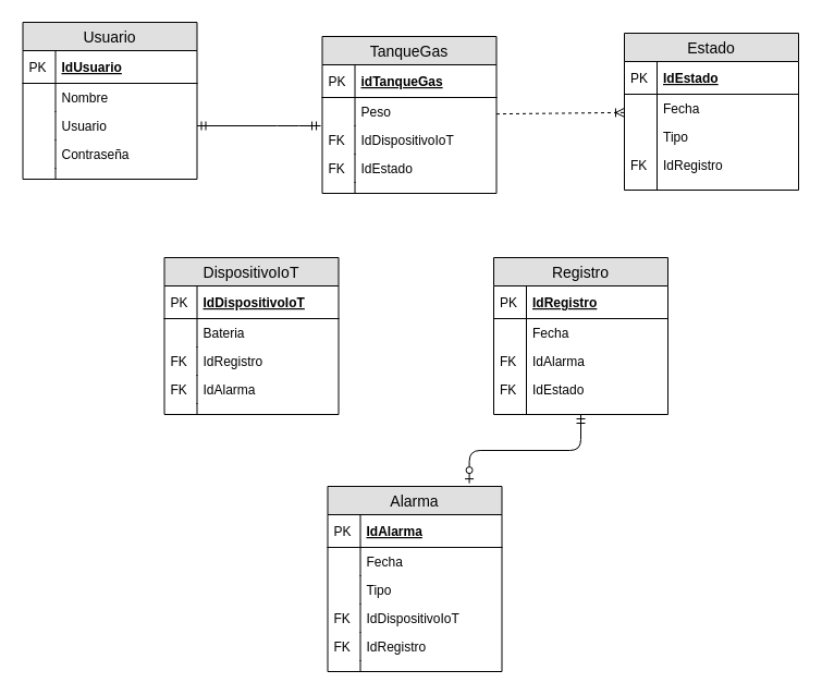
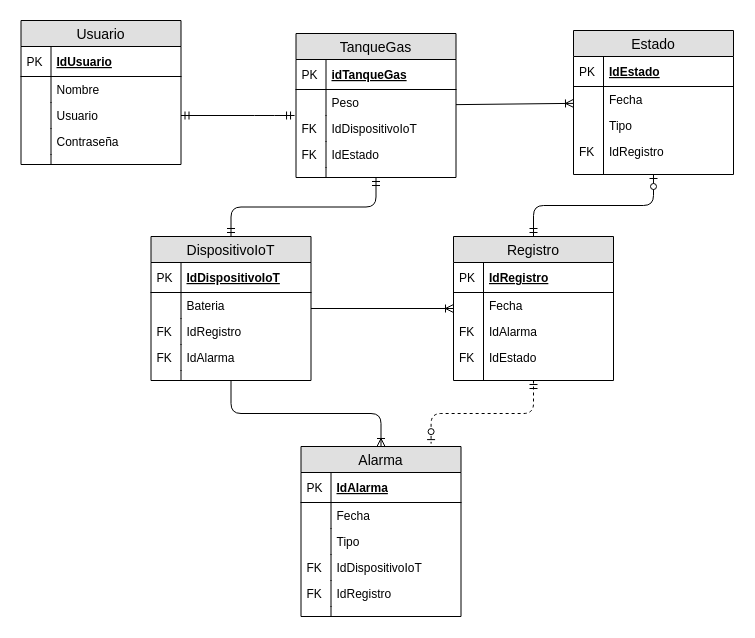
  <mxCell id="0" />
  <mxCell id="1" parent="0" />
  <mxCell id="2" value="TanqueGas" style="swimlane;fontStyle=0;childLayout=stackLayout;horizontal=1;startSize=26;fillColor=#e0e0e0;horizontalStack=0;resizeParent=1;resizeParentMax=0;resizeLast=0;collapsible=1;marginBottom=0;swimlaneFillColor=#ffffff;align=center;fontSize=14;" parent="1" vertex="1"><mxGeometry x="295.5" y="33" width="160" height="144" as="geometry" /></mxCell>
  <mxCell id="3" value="idTanqueGas" style="shape=partialRectangle;top=0;left=0;right=0;bottom=1;align=left;verticalAlign=middle;fillColor=none;spacingLeft=34;spacingRight=4;overflow=hidden;rotatable=0;points=[[0,0.5],[1,0.5]];portConstraint=eastwest;dropTarget=0;fontStyle=5;fontSize=12;" parent="2" vertex="1"><mxGeometry y="26" width="160" height="30" as="geometry" /></mxCell>
  <mxCell id="4" value="PK" style="shape=partialRectangle;top=0;left=0;bottom=0;fillColor=none;align=left;verticalAlign=middle;spacingLeft=4;spacingRight=4;overflow=hidden;rotatable=0;points=[];portConstraint=eastwest;part=1;fontSize=12;" parent="3" vertex="1" connectable="0"><mxGeometry width="30" height="30" as="geometry" /></mxCell>
  <mxCell id="5" value="Peso" style="shape=partialRectangle;top=0;left=0;right=0;bottom=0;align=left;verticalAlign=top;fillColor=none;spacingLeft=34;spacingRight=4;overflow=hidden;rotatable=0;points=[[0,0.5],[1,0.5]];portConstraint=eastwest;dropTarget=0;fontSize=12;" parent="2" vertex="1"><mxGeometry y="56" width="160" height="26" as="geometry" /></mxCell>
  <mxCell id="6" value="" style="shape=partialRectangle;top=0;left=0;bottom=0;fillColor=none;align=left;verticalAlign=top;spacingLeft=4;spacingRight=4;overflow=hidden;rotatable=0;points=[];portConstraint=eastwest;part=1;fontSize=12;" parent="5" vertex="1" connectable="0"><mxGeometry width="30" height="26" as="geometry" /></mxCell>
  <mxCell id="7" value="IdDispositivoIoT" style="shape=partialRectangle;top=0;left=0;right=0;bottom=0;align=left;verticalAlign=top;fillColor=none;spacingLeft=34;spacingRight=4;overflow=hidden;rotatable=0;points=[[0,0.5],[1,0.5]];portConstraint=eastwest;dropTarget=0;fontSize=12;" parent="2" vertex="1"><mxGeometry y="82" width="160" height="26" as="geometry" /></mxCell>
  <mxCell id="8" value="FK" style="shape=partialRectangle;top=0;left=0;bottom=0;fillColor=none;align=left;verticalAlign=top;spacingLeft=4;spacingRight=4;overflow=hidden;rotatable=0;points=[];portConstraint=eastwest;part=1;fontSize=12;" parent="7" vertex="1" connectable="0"><mxGeometry width="30" height="26" as="geometry" /></mxCell>
  <mxCell id="9" value="IdEstado" style="shape=partialRectangle;top=0;left=0;right=0;bottom=0;align=left;verticalAlign=top;fillColor=none;spacingLeft=34;spacingRight=4;overflow=hidden;rotatable=0;points=[[0,0.5],[1,0.5]];portConstraint=eastwest;dropTarget=0;fontSize=12;" parent="2" vertex="1"><mxGeometry y="108" width="160" height="26" as="geometry" /></mxCell>
  <mxCell id="10" value="FK" style="shape=partialRectangle;top=0;left=0;bottom=0;fillColor=none;align=left;verticalAlign=top;spacingLeft=4;spacingRight=4;overflow=hidden;rotatable=0;points=[];portConstraint=eastwest;part=1;fontSize=12;" parent="9" vertex="1" connectable="0"><mxGeometry width="30" height="26" as="geometry" /></mxCell>
  <mxCell id="11" value="" style="shape=partialRectangle;top=0;left=0;right=0;bottom=0;align=left;verticalAlign=top;fillColor=none;spacingLeft=34;spacingRight=4;overflow=hidden;rotatable=0;points=[[0,0.5],[1,0.5]];portConstraint=eastwest;dropTarget=0;fontSize=12;" parent="2" vertex="1"><mxGeometry y="134" width="160" height="10" as="geometry" /></mxCell>
  <mxCell id="12" value="" style="shape=partialRectangle;top=0;left=0;bottom=0;fillColor=none;align=left;verticalAlign=top;spacingLeft=4;spacingRight=4;overflow=hidden;rotatable=0;points=[];portConstraint=eastwest;part=1;fontSize=12;" parent="11" vertex="1" connectable="0"><mxGeometry width="30" height="10" as="geometry" /></mxCell>
  <mxCell id="13" value="DispositivoIoT" style="swimlane;fontStyle=0;childLayout=stackLayout;horizontal=1;startSize=26;fillColor=#e0e0e0;horizontalStack=0;resizeParent=1;resizeParentMax=0;resizeLast=0;collapsible=1;marginBottom=0;swimlaneFillColor=#ffffff;align=center;fontSize=14;" parent="1" vertex="1"><mxGeometry x="150.5" y="236" width="160" height="144" as="geometry" /></mxCell>
  <mxCell id="14" value="IdDispositivoIoT" style="shape=partialRectangle;top=0;left=0;right=0;bottom=1;align=left;verticalAlign=middle;fillColor=none;spacingLeft=34;spacingRight=4;overflow=hidden;rotatable=0;points=[[0,0.5],[1,0.5]];portConstraint=eastwest;dropTarget=0;fontStyle=5;fontSize=12;" parent="13" vertex="1"><mxGeometry y="26" width="160" height="30" as="geometry" /></mxCell>
  <mxCell id="15" value="PK" style="shape=partialRectangle;top=0;left=0;bottom=0;fillColor=none;align=left;verticalAlign=middle;spacingLeft=4;spacingRight=4;overflow=hidden;rotatable=0;points=[];portConstraint=eastwest;part=1;fontSize=12;" parent="14" vertex="1" connectable="0"><mxGeometry width="30" height="30" as="geometry" /></mxCell>
  <mxCell id="16" value="Bateria" style="shape=partialRectangle;top=0;left=0;right=0;bottom=0;align=left;verticalAlign=top;fillColor=none;spacingLeft=34;spacingRight=4;overflow=hidden;rotatable=0;points=[[0,0.5],[1,0.5]];portConstraint=eastwest;dropTarget=0;fontSize=12;" parent="13" vertex="1"><mxGeometry y="56" width="160" height="26" as="geometry" /></mxCell>
  <mxCell id="17" value="" style="shape=partialRectangle;top=0;left=0;bottom=0;fillColor=none;align=left;verticalAlign=top;spacingLeft=4;spacingRight=4;overflow=hidden;rotatable=0;points=[];portConstraint=eastwest;part=1;fontSize=12;" parent="16" vertex="1" connectable="0"><mxGeometry width="30" height="26" as="geometry" /></mxCell>
  <mxCell id="18" value="IdRegistro" style="shape=partialRectangle;top=0;left=0;right=0;bottom=0;align=left;verticalAlign=top;fillColor=none;spacingLeft=34;spacingRight=4;overflow=hidden;rotatable=0;points=[[0,0.5],[1,0.5]];portConstraint=eastwest;dropTarget=0;fontSize=12;" parent="13" vertex="1"><mxGeometry y="82" width="160" height="26" as="geometry" /></mxCell>
  <mxCell id="19" value="FK" style="shape=partialRectangle;top=0;left=0;bottom=0;fillColor=none;align=left;verticalAlign=top;spacingLeft=4;spacingRight=4;overflow=hidden;rotatable=0;points=[];portConstraint=eastwest;part=1;fontSize=12;" parent="18" vertex="1" connectable="0"><mxGeometry width="30" height="26" as="geometry" /></mxCell>
  <mxCell id="20" value="IdAlarma" style="shape=partialRectangle;top=0;left=0;right=0;bottom=0;align=left;verticalAlign=top;fillColor=none;spacingLeft=34;spacingRight=4;overflow=hidden;rotatable=0;points=[[0,0.5],[1,0.5]];portConstraint=eastwest;dropTarget=0;fontSize=12;" parent="13" vertex="1"><mxGeometry y="108" width="160" height="26" as="geometry" /></mxCell>
  <mxCell id="21" value="FK" style="shape=partialRectangle;top=0;left=0;bottom=0;fillColor=none;align=left;verticalAlign=top;spacingLeft=4;spacingRight=4;overflow=hidden;rotatable=0;points=[];portConstraint=eastwest;part=1;fontSize=12;" parent="20" vertex="1" connectable="0"><mxGeometry width="30" height="26" as="geometry" /></mxCell>
  <mxCell id="22" value="" style="shape=partialRectangle;top=0;left=0;right=0;bottom=0;align=left;verticalAlign=top;fillColor=none;spacingLeft=34;spacingRight=4;overflow=hidden;rotatable=0;points=[[0,0.5],[1,0.5]];portConstraint=eastwest;dropTarget=0;fontSize=12;" parent="13" vertex="1"><mxGeometry y="134" width="160" height="10" as="geometry" /></mxCell>
  <mxCell id="23" value="" style="shape=partialRectangle;top=0;left=0;bottom=0;fillColor=none;align=left;verticalAlign=top;spacingLeft=4;spacingRight=4;overflow=hidden;rotatable=0;points=[];portConstraint=eastwest;part=1;fontSize=12;" parent="22" vertex="1" connectable="0"><mxGeometry width="30" height="10" as="geometry" /></mxCell>
  <mxCell id="24" value="Alarma" style="swimlane;fontStyle=0;childLayout=stackLayout;horizontal=1;startSize=26;fillColor=#e0e0e0;horizontalStack=0;resizeParent=1;resizeParentMax=0;resizeLast=0;collapsible=1;marginBottom=0;swimlaneFillColor=#ffffff;align=center;fontSize=14;" parent="1" vertex="1"><mxGeometry x="300.5" y="446" width="160" height="170" as="geometry" /></mxCell>
  <mxCell id="25" value="IdAlarma" style="shape=partialRectangle;top=0;left=0;right=0;bottom=1;align=left;verticalAlign=middle;fillColor=none;spacingLeft=34;spacingRight=4;overflow=hidden;rotatable=0;points=[[0,0.5],[1,0.5]];portConstraint=eastwest;dropTarget=0;fontStyle=5;fontSize=12;" parent="24" vertex="1"><mxGeometry y="26" width="160" height="30" as="geometry" /></mxCell>
  <mxCell id="26" value="PK" style="shape=partialRectangle;top=0;left=0;bottom=0;fillColor=none;align=left;verticalAlign=middle;spacingLeft=4;spacingRight=4;overflow=hidden;rotatable=0;points=[];portConstraint=eastwest;part=1;fontSize=12;" parent="25" vertex="1" connectable="0"><mxGeometry width="30" height="30" as="geometry" /></mxCell>
  <mxCell id="27" value="Fecha" style="shape=partialRectangle;top=0;left=0;right=0;bottom=0;align=left;verticalAlign=top;fillColor=none;spacingLeft=34;spacingRight=4;overflow=hidden;rotatable=0;points=[[0,0.5],[1,0.5]];portConstraint=eastwest;dropTarget=0;fontSize=12;" parent="24" vertex="1"><mxGeometry y="56" width="160" height="26" as="geometry" /></mxCell>
  <mxCell id="28" value="" style="shape=partialRectangle;top=0;left=0;bottom=0;fillColor=none;align=left;verticalAlign=top;spacingLeft=4;spacingRight=4;overflow=hidden;rotatable=0;points=[];portConstraint=eastwest;part=1;fontSize=12;" parent="27" vertex="1" connectable="0"><mxGeometry width="30" height="26" as="geometry" /></mxCell>
  <mxCell id="29" value="Tipo" style="shape=partialRectangle;top=0;left=0;right=0;bottom=0;align=left;verticalAlign=top;fillColor=none;spacingLeft=34;spacingRight=4;overflow=hidden;rotatable=0;points=[[0,0.5],[1,0.5]];portConstraint=eastwest;dropTarget=0;fontSize=12;" parent="24" vertex="1"><mxGeometry y="82" width="160" height="26" as="geometry" /></mxCell>
  <mxCell id="30" value="" style="shape=partialRectangle;top=0;left=0;bottom=0;fillColor=none;align=left;verticalAlign=top;spacingLeft=4;spacingRight=4;overflow=hidden;rotatable=0;points=[];portConstraint=eastwest;part=1;fontSize=12;" parent="29" vertex="1" connectable="0"><mxGeometry width="30" height="26" as="geometry" /></mxCell>
  <mxCell id="31" value="IdDispositivoIoT" style="shape=partialRectangle;top=0;left=0;right=0;bottom=0;align=left;verticalAlign=top;fillColor=none;spacingLeft=34;spacingRight=4;overflow=hidden;rotatable=0;points=[[0,0.5],[1,0.5]];portConstraint=eastwest;dropTarget=0;fontSize=12;" parent="24" vertex="1"><mxGeometry y="108" width="160" height="26" as="geometry" /></mxCell>
  <mxCell id="32" value="FK" style="shape=partialRectangle;top=0;left=0;bottom=0;fillColor=none;align=left;verticalAlign=top;spacingLeft=4;spacingRight=4;overflow=hidden;rotatable=0;points=[];portConstraint=eastwest;part=1;fontSize=12;" parent="31" vertex="1" connectable="0"><mxGeometry width="30" height="26" as="geometry" /></mxCell>
  <mxCell id="33" value="IdRegistro" style="shape=partialRectangle;top=0;left=0;right=0;bottom=0;align=left;verticalAlign=top;fillColor=none;spacingLeft=34;spacingRight=4;overflow=hidden;rotatable=0;points=[[0,0.5],[1,0.5]];portConstraint=eastwest;dropTarget=0;fontSize=12;" parent="24" vertex="1"><mxGeometry y="134" width="160" height="26" as="geometry" /></mxCell>
  <mxCell id="34" value="FK" style="shape=partialRectangle;top=0;left=0;bottom=0;fillColor=none;align=left;verticalAlign=top;spacingLeft=4;spacingRight=4;overflow=hidden;rotatable=0;points=[];portConstraint=eastwest;part=1;fontSize=12;" parent="33" vertex="1" connectable="0"><mxGeometry width="30" height="26" as="geometry" /></mxCell>
  <mxCell id="35" value="" style="shape=partialRectangle;top=0;left=0;right=0;bottom=0;align=left;verticalAlign=top;fillColor=none;spacingLeft=34;spacingRight=4;overflow=hidden;rotatable=0;points=[[0,0.5],[1,0.5]];portConstraint=eastwest;dropTarget=0;fontSize=12;" parent="24" vertex="1"><mxGeometry y="160" width="160" height="10" as="geometry" /></mxCell>
  <mxCell id="36" value="" style="shape=partialRectangle;top=0;left=0;bottom=0;fillColor=none;align=left;verticalAlign=top;spacingLeft=4;spacingRight=4;overflow=hidden;rotatable=0;points=[];portConstraint=eastwest;part=1;fontSize=12;" parent="35" vertex="1" connectable="0"><mxGeometry width="30" height="10" as="geometry" /></mxCell>
  <mxCell id="37" value="Registro" style="swimlane;fontStyle=0;childLayout=stackLayout;horizontal=1;startSize=26;fillColor=#e0e0e0;horizontalStack=0;resizeParent=1;resizeParentMax=0;resizeLast=0;collapsible=1;marginBottom=0;swimlaneFillColor=#ffffff;align=center;fontSize=14;" parent="1" vertex="1"><mxGeometry x="453" y="236" width="160" height="144" as="geometry" /></mxCell>
  <mxCell id="38" value="IdRegistro" style="shape=partialRectangle;top=0;left=0;right=0;bottom=1;align=left;verticalAlign=middle;fillColor=none;spacingLeft=34;spacingRight=4;overflow=hidden;rotatable=0;points=[[0,0.5],[1,0.5]];portConstraint=eastwest;dropTarget=0;fontStyle=5;fontSize=12;" parent="37" vertex="1"><mxGeometry y="26" width="160" height="30" as="geometry" /></mxCell>
  <mxCell id="39" value="PK" style="shape=partialRectangle;top=0;left=0;bottom=0;fillColor=none;align=left;verticalAlign=middle;spacingLeft=4;spacingRight=4;overflow=hidden;rotatable=0;points=[];portConstraint=eastwest;part=1;fontSize=12;" parent="38" vertex="1" connectable="0"><mxGeometry width="30" height="30" as="geometry" /></mxCell>
  <mxCell id="40" value="Fecha&#10;" style="shape=partialRectangle;top=0;left=0;right=0;bottom=0;align=left;verticalAlign=top;fillColor=none;spacingLeft=34;spacingRight=4;overflow=hidden;rotatable=0;points=[[0,0.5],[1,0.5]];portConstraint=eastwest;dropTarget=0;fontSize=12;" parent="37" vertex="1"><mxGeometry y="56" width="160" height="26" as="geometry" /></mxCell>
  <mxCell id="41" value="" style="shape=partialRectangle;top=0;left=0;bottom=0;fillColor=none;align=left;verticalAlign=top;spacingLeft=4;spacingRight=4;overflow=hidden;rotatable=0;points=[];portConstraint=eastwest;part=1;fontSize=12;" parent="40" vertex="1" connectable="0"><mxGeometry width="30" height="26" as="geometry" /></mxCell>
  <mxCell id="42" value="IdAlarma" style="shape=partialRectangle;top=0;left=0;right=0;bottom=0;align=left;verticalAlign=top;fillColor=none;spacingLeft=34;spacingRight=4;overflow=hidden;rotatable=0;points=[[0,0.5],[1,0.5]];portConstraint=eastwest;dropTarget=0;fontSize=12;" parent="37" vertex="1"><mxGeometry y="82" width="160" height="26" as="geometry" /></mxCell>
  <mxCell id="43" value="FK" style="shape=partialRectangle;top=0;left=0;bottom=0;fillColor=none;align=left;verticalAlign=top;spacingLeft=4;spacingRight=4;overflow=hidden;rotatable=0;points=[];portConstraint=eastwest;part=1;fontSize=12;" parent="42" vertex="1" connectable="0"><mxGeometry width="30" height="26" as="geometry" /></mxCell>
  <mxCell id="44" value="IdEstado" style="shape=partialRectangle;top=0;left=0;right=0;bottom=0;align=left;verticalAlign=top;fillColor=none;spacingLeft=34;spacingRight=4;overflow=hidden;rotatable=0;points=[[0,0.5],[1,0.5]];portConstraint=eastwest;dropTarget=0;fontSize=12;" parent="37" vertex="1"><mxGeometry y="108" width="160" height="26" as="geometry" /></mxCell>
  <mxCell id="45" value="FK" style="shape=partialRectangle;top=0;left=0;bottom=0;fillColor=none;align=left;verticalAlign=top;spacingLeft=4;spacingRight=4;overflow=hidden;rotatable=0;points=[];portConstraint=eastwest;part=1;fontSize=12;" parent="44" vertex="1" connectable="0"><mxGeometry width="30" height="26" as="geometry" /></mxCell>
  <mxCell id="46" value="" style="shape=partialRectangle;top=0;left=0;right=0;bottom=0;align=left;verticalAlign=top;fillColor=none;spacingLeft=34;spacingRight=4;overflow=hidden;rotatable=0;points=[[0,0.5],[1,0.5]];portConstraint=eastwest;dropTarget=0;fontSize=12;" parent="37" vertex="1"><mxGeometry y="134" width="160" height="10" as="geometry" /></mxCell>
  <mxCell id="47" value="" style="shape=partialRectangle;top=0;left=0;bottom=0;fillColor=none;align=left;verticalAlign=top;spacingLeft=4;spacingRight=4;overflow=hidden;rotatable=0;points=[];portConstraint=eastwest;part=1;fontSize=12;" parent="46" vertex="1" connectable="0"><mxGeometry width="30" height="10" as="geometry" /></mxCell>
  <mxCell id="48" value="Estado" style="swimlane;fontStyle=0;childLayout=stackLayout;horizontal=1;startSize=26;fillColor=#e0e0e0;horizontalStack=0;resizeParent=1;resizeParentMax=0;resizeLast=0;collapsible=1;marginBottom=0;swimlaneFillColor=#ffffff;align=center;fontSize=14;" parent="1" vertex="1"><mxGeometry x="573" y="30" width="160" height="144" as="geometry" /></mxCell>
  <mxCell id="49" value="IdEstado" style="shape=partialRectangle;top=0;left=0;right=0;bottom=1;align=left;verticalAlign=middle;fillColor=none;spacingLeft=34;spacingRight=4;overflow=hidden;rotatable=0;points=[[0,0.5],[1,0.5]];portConstraint=eastwest;dropTarget=0;fontStyle=5;fontSize=12;" parent="48" vertex="1"><mxGeometry y="26" width="160" height="30" as="geometry" /></mxCell>
  <mxCell id="50" value="PK" style="shape=partialRectangle;top=0;left=0;bottom=0;fillColor=none;align=left;verticalAlign=middle;spacingLeft=4;spacingRight=4;overflow=hidden;rotatable=0;points=[];portConstraint=eastwest;part=1;fontSize=12;" parent="49" vertex="1" connectable="0"><mxGeometry width="30" height="30" as="geometry" /></mxCell>
  <mxCell id="51" value="Fecha" style="shape=partialRectangle;top=0;left=0;right=0;bottom=0;align=left;verticalAlign=top;fillColor=none;spacingLeft=34;spacingRight=4;overflow=hidden;rotatable=0;points=[[0,0.5],[1,0.5]];portConstraint=eastwest;dropTarget=0;fontSize=12;" parent="48" vertex="1"><mxGeometry y="56" width="160" height="26" as="geometry" /></mxCell>
  <mxCell id="52" value="" style="shape=partialRectangle;top=0;left=0;bottom=0;fillColor=none;align=left;verticalAlign=top;spacingLeft=4;spacingRight=4;overflow=hidden;rotatable=0;points=[];portConstraint=eastwest;part=1;fontSize=12;" parent="51" vertex="1" connectable="0"><mxGeometry width="30" height="26" as="geometry" /></mxCell>
  <mxCell id="53" value="Tipo" style="shape=partialRectangle;top=0;left=0;right=0;bottom=0;align=left;verticalAlign=top;fillColor=none;spacingLeft=34;spacingRight=4;overflow=hidden;rotatable=0;points=[[0,0.5],[1,0.5]];portConstraint=eastwest;dropTarget=0;fontSize=12;" parent="48" vertex="1"><mxGeometry y="82" width="160" height="26" as="geometry" /></mxCell>
  <mxCell id="54" value="" style="shape=partialRectangle;top=0;left=0;bottom=0;fillColor=none;align=left;verticalAlign=top;spacingLeft=4;spacingRight=4;overflow=hidden;rotatable=0;points=[];portConstraint=eastwest;part=1;fontSize=12;" parent="53" vertex="1" connectable="0"><mxGeometry width="30" height="26" as="geometry" /></mxCell>
  <mxCell id="55" value="IdRegistro" style="shape=partialRectangle;top=0;left=0;right=0;bottom=0;align=left;verticalAlign=top;fillColor=none;spacingLeft=34;spacingRight=4;overflow=hidden;rotatable=0;points=[[0,0.5],[1,0.5]];portConstraint=eastwest;dropTarget=0;fontSize=12;" parent="48" vertex="1"><mxGeometry y="108" width="160" height="26" as="geometry" /></mxCell>
  <mxCell id="56" value="FK" style="shape=partialRectangle;top=0;left=0;bottom=0;fillColor=none;align=left;verticalAlign=top;spacingLeft=4;spacingRight=4;overflow=hidden;rotatable=0;points=[];portConstraint=eastwest;part=1;fontSize=12;" parent="55" vertex="1" connectable="0"><mxGeometry width="30" height="26" as="geometry" /></mxCell>
  <mxCell id="57" value="" style="shape=partialRectangle;top=0;left=0;right=0;bottom=0;align=left;verticalAlign=top;fillColor=none;spacingLeft=34;spacingRight=4;overflow=hidden;rotatable=0;points=[[0,0.5],[1,0.5]];portConstraint=eastwest;dropTarget=0;fontSize=12;" parent="48" vertex="1"><mxGeometry y="134" width="160" height="10" as="geometry" /></mxCell>
  <mxCell id="58" value="" style="shape=partialRectangle;top=0;left=0;bottom=0;fillColor=none;align=left;verticalAlign=top;spacingLeft=4;spacingRight=4;overflow=hidden;rotatable=0;points=[];portConstraint=eastwest;part=1;fontSize=12;" parent="57" vertex="1" connectable="0"><mxGeometry width="30" height="10" as="geometry" /></mxCell>
  <mxCell id="59" value="Usuario" style="swimlane;fontStyle=0;childLayout=stackLayout;horizontal=1;startSize=26;fillColor=#e0e0e0;horizontalStack=0;resizeParent=1;resizeParentMax=0;resizeLast=0;collapsible=1;marginBottom=0;swimlaneFillColor=#ffffff;align=center;fontSize=14;" parent="1" vertex="1"><mxGeometry x="20.5" y="20" width="160" height="144" as="geometry"><mxRectangle x="480" y="20" width="80" height="26" as="alternateBounds" /></mxGeometry></mxCell>
  <mxCell id="60" value="IdUsuario" style="shape=partialRectangle;top=0;left=0;right=0;bottom=1;align=left;verticalAlign=middle;fillColor=none;spacingLeft=34;spacingRight=4;overflow=hidden;rotatable=0;points=[[0,0.5],[1,0.5]];portConstraint=eastwest;dropTarget=0;fontStyle=5;fontSize=12;" parent="59" vertex="1"><mxGeometry y="26" width="160" height="30" as="geometry" /></mxCell>
  <mxCell id="61" value="PK" style="shape=partialRectangle;top=0;left=0;bottom=0;fillColor=none;align=left;verticalAlign=middle;spacingLeft=4;spacingRight=4;overflow=hidden;rotatable=0;points=[];portConstraint=eastwest;part=1;fontSize=12;" parent="60" vertex="1" connectable="0"><mxGeometry width="30" height="30" as="geometry" /></mxCell>
  <mxCell id="62" value="Nombre" style="shape=partialRectangle;top=0;left=0;right=0;bottom=0;align=left;verticalAlign=top;fillColor=none;spacingLeft=34;spacingRight=4;overflow=hidden;rotatable=0;points=[[0,0.5],[1,0.5]];portConstraint=eastwest;dropTarget=0;fontSize=12;" parent="59" vertex="1"><mxGeometry y="56" width="160" height="26" as="geometry" /></mxCell>
  <mxCell id="63" value="" style="shape=partialRectangle;top=0;left=0;bottom=0;fillColor=none;align=left;verticalAlign=top;spacingLeft=4;spacingRight=4;overflow=hidden;rotatable=0;points=[];portConstraint=eastwest;part=1;fontSize=12;" parent="62" vertex="1" connectable="0"><mxGeometry width="30" height="26" as="geometry" /></mxCell>
  <mxCell id="64" value="Usuario" style="shape=partialRectangle;top=0;left=0;right=0;bottom=0;align=left;verticalAlign=top;fillColor=none;spacingLeft=34;spacingRight=4;overflow=hidden;rotatable=0;points=[[0,0.5],[1,0.5]];portConstraint=eastwest;dropTarget=0;fontSize=12;" parent="59" vertex="1"><mxGeometry y="82" width="160" height="26" as="geometry" /></mxCell>
  <mxCell id="65" value="" style="shape=partialRectangle;top=0;left=0;bottom=0;fillColor=none;align=left;verticalAlign=top;spacingLeft=4;spacingRight=4;overflow=hidden;rotatable=0;points=[];portConstraint=eastwest;part=1;fontSize=12;" parent="64" vertex="1" connectable="0"><mxGeometry width="30" height="26" as="geometry" /></mxCell>
  <mxCell id="66" value="Contraseña" style="shape=partialRectangle;top=0;left=0;right=0;bottom=0;align=left;verticalAlign=top;fillColor=none;spacingLeft=34;spacingRight=4;overflow=hidden;rotatable=0;points=[[0,0.5],[1,0.5]];portConstraint=eastwest;dropTarget=0;fontSize=12;" parent="59" vertex="1"><mxGeometry y="108" width="160" height="26" as="geometry" /></mxCell>
  <mxCell id="67" value="" style="shape=partialRectangle;top=0;left=0;bottom=0;fillColor=none;align=left;verticalAlign=top;spacingLeft=4;spacingRight=4;overflow=hidden;rotatable=0;points=[];portConstraint=eastwest;part=1;fontSize=12;" parent="66" vertex="1" connectable="0"><mxGeometry width="30" height="26" as="geometry" /></mxCell>
  <mxCell id="68" value="" style="shape=partialRectangle;top=0;left=0;right=0;bottom=0;align=left;verticalAlign=top;fillColor=none;spacingLeft=34;spacingRight=4;overflow=hidden;rotatable=0;points=[[0,0.5],[1,0.5]];portConstraint=eastwest;dropTarget=0;fontSize=12;" parent="59" vertex="1"><mxGeometry y="134" width="160" height="10" as="geometry" /></mxCell>
  <mxCell id="69" value="" style="shape=partialRectangle;top=0;left=0;bottom=0;fillColor=none;align=left;verticalAlign=top;spacingLeft=4;spacingRight=4;overflow=hidden;rotatable=0;points=[];portConstraint=eastwest;part=1;fontSize=12;" parent="68" vertex="1" connectable="0"><mxGeometry width="30" height="10" as="geometry" /></mxCell>
- <mxCell id="73" value="" style="fontSize=12;html=1;endArrow=ERoneToMany;dashed=1;" parent="1" source="2" target="48" edge="1"><mxGeometry width="100" height="100" relative="1" as="geometry"><mxPoint x="440.5" y="252" as="sourcePoint" /><mxPoint x="540.5" y="152" as="targetPoint" /></mxGeometry></mxCell>
- <mxCell id="75" value="" style="fontSize=12;html=1;endArrow=ERzeroToOne;startArrow=ERmandOne;entryX=0.813;entryY=-0.017;entryDx=0;entryDy=0;entryPerimeter=0;edgeStyle=orthogonalEdgeStyle;" parent="1" source="37" target="24" edge="1"><mxGeometry width="100" height="100" relative="1" as="geometry"><mxPoint x="630.5" y="610" as="sourcePoint" /><mxPoint x="730.5" y="510" as="targetPoint" /></mxGeometry></mxCell>
+ <mxCell id="70" value="" style="fontSize=12;html=1;endArrow=ERmandOne;startArrow=ERmandOne;edgeStyle=orthogonalEdgeStyle;" parent="1" source="13" target="2" edge="1"><mxGeometry width="100" height="100" relative="1" as="geometry"><mxPoint x="330.5" y="516" as="sourcePoint" /><mxPoint x="310.5" y="116" as="targetPoint" /></mxGeometry></mxCell>
+ <mxCell id="71" value="" style="fontSize=12;html=1;endArrow=ERoneToMany;" parent="1" source="13" target="37" edge="1"><mxGeometry width="100" height="100" relative="1" as="geometry"><mxPoint x="480.5" y="676" as="sourcePoint" /><mxPoint x="580.5" y="576" as="targetPoint" /></mxGeometry></mxCell>
+ <mxCell id="72" value="" style="fontSize=12;html=1;endArrow=ERoneToMany;edgeStyle=orthogonalEdgeStyle;elbow=vertical;" parent="1" source="13" target="24" edge="1"><mxGeometry width="100" height="100" relative="1" as="geometry"><mxPoint x="350.5" y="736" as="sourcePoint" /><mxPoint x="520.5" y="466" as="targetPoint" /></mxGeometry></mxCell>
+ <mxCell id="73" value="" style="fontSize=12;html=1;endArrow=ERoneToMany;" parent="1" source="2" target="48" edge="1"><mxGeometry width="100" height="100" relative="1" as="geometry"><mxPoint x="440.5" y="252" as="sourcePoint" /><mxPoint x="540.5" y="152" as="targetPoint" /></mxGeometry></mxCell>
+ <mxCell id="74" value="" style="fontSize=12;html=1;endArrow=ERzeroToOne;startArrow=ERmandOne;edgeStyle=orthogonalEdgeStyle;" parent="1" source="37" target="48" edge="1"><mxGeometry width="100" height="100" relative="1" as="geometry"><mxPoint x="620.5" y="319" as="sourcePoint" /><mxPoint x="720.5" y="219" as="targetPoint" /></mxGeometry></mxCell>
+ <mxCell id="75" value="" style="fontSize=12;html=1;endArrow=ERzeroToOne;startArrow=ERmandOne;entryX=0.813;entryY=-0.017;entryDx=0;entryDy=0;entryPerimeter=0;edgeStyle=orthogonalEdgeStyle;dashed=1;" parent="1" source="37" target="24" edge="1"><mxGeometry width="100" height="100" relative="1" as="geometry"><mxPoint x="630.5" y="610" as="sourcePoint" /><mxPoint x="730.5" y="510" as="targetPoint" /></mxGeometry></mxCell>
  <mxCell id="76" value="" style="edgeStyle=entityRelationEdgeStyle;fontSize=12;html=1;endArrow=ERmandOne;startArrow=ERmandOne;entryX=-0.009;entryY=1;entryDx=0;entryDy=0;entryPerimeter=0;" parent="1" source="64" target="5" edge="1"><mxGeometry width="100" height="100" relative="1" as="geometry"><mxPoint x="188" y="120" as="sourcePoint" /><mxPoint x="293" y="115" as="targetPoint" /></mxGeometry></mxCell>
